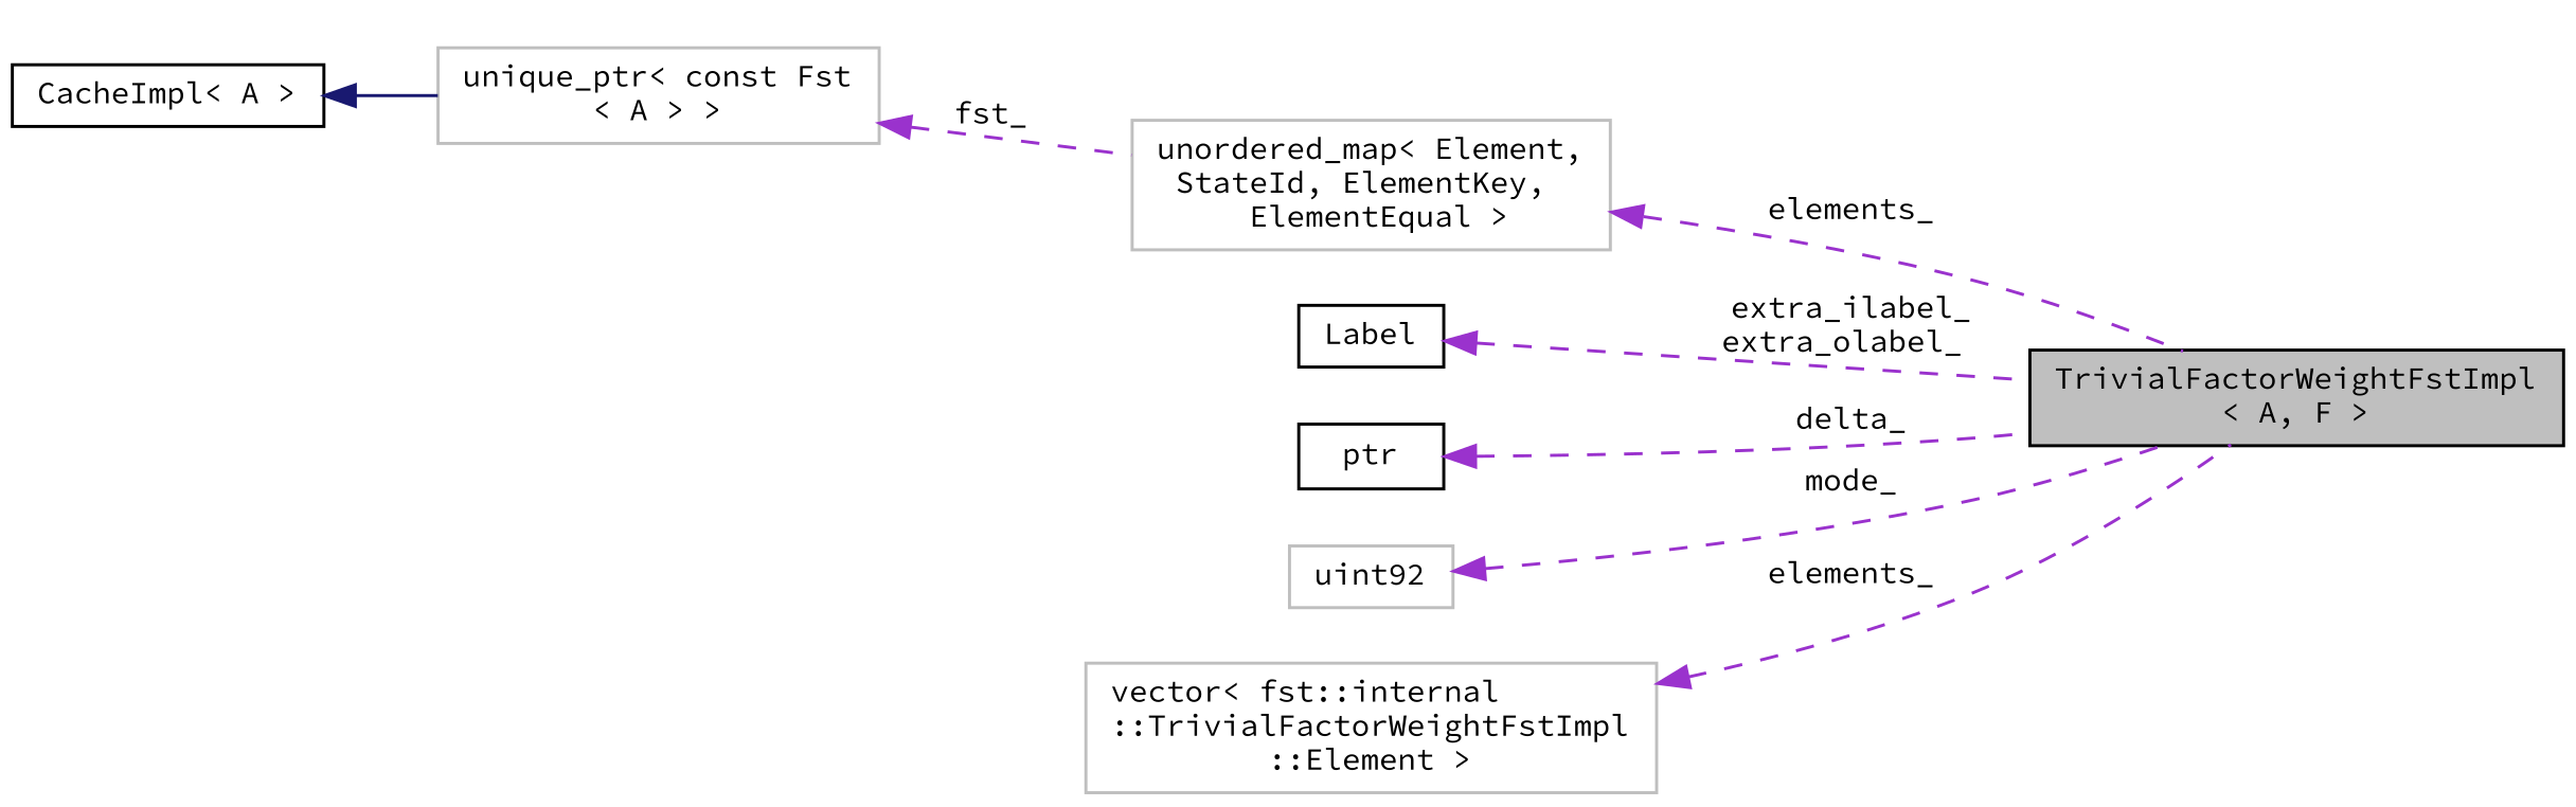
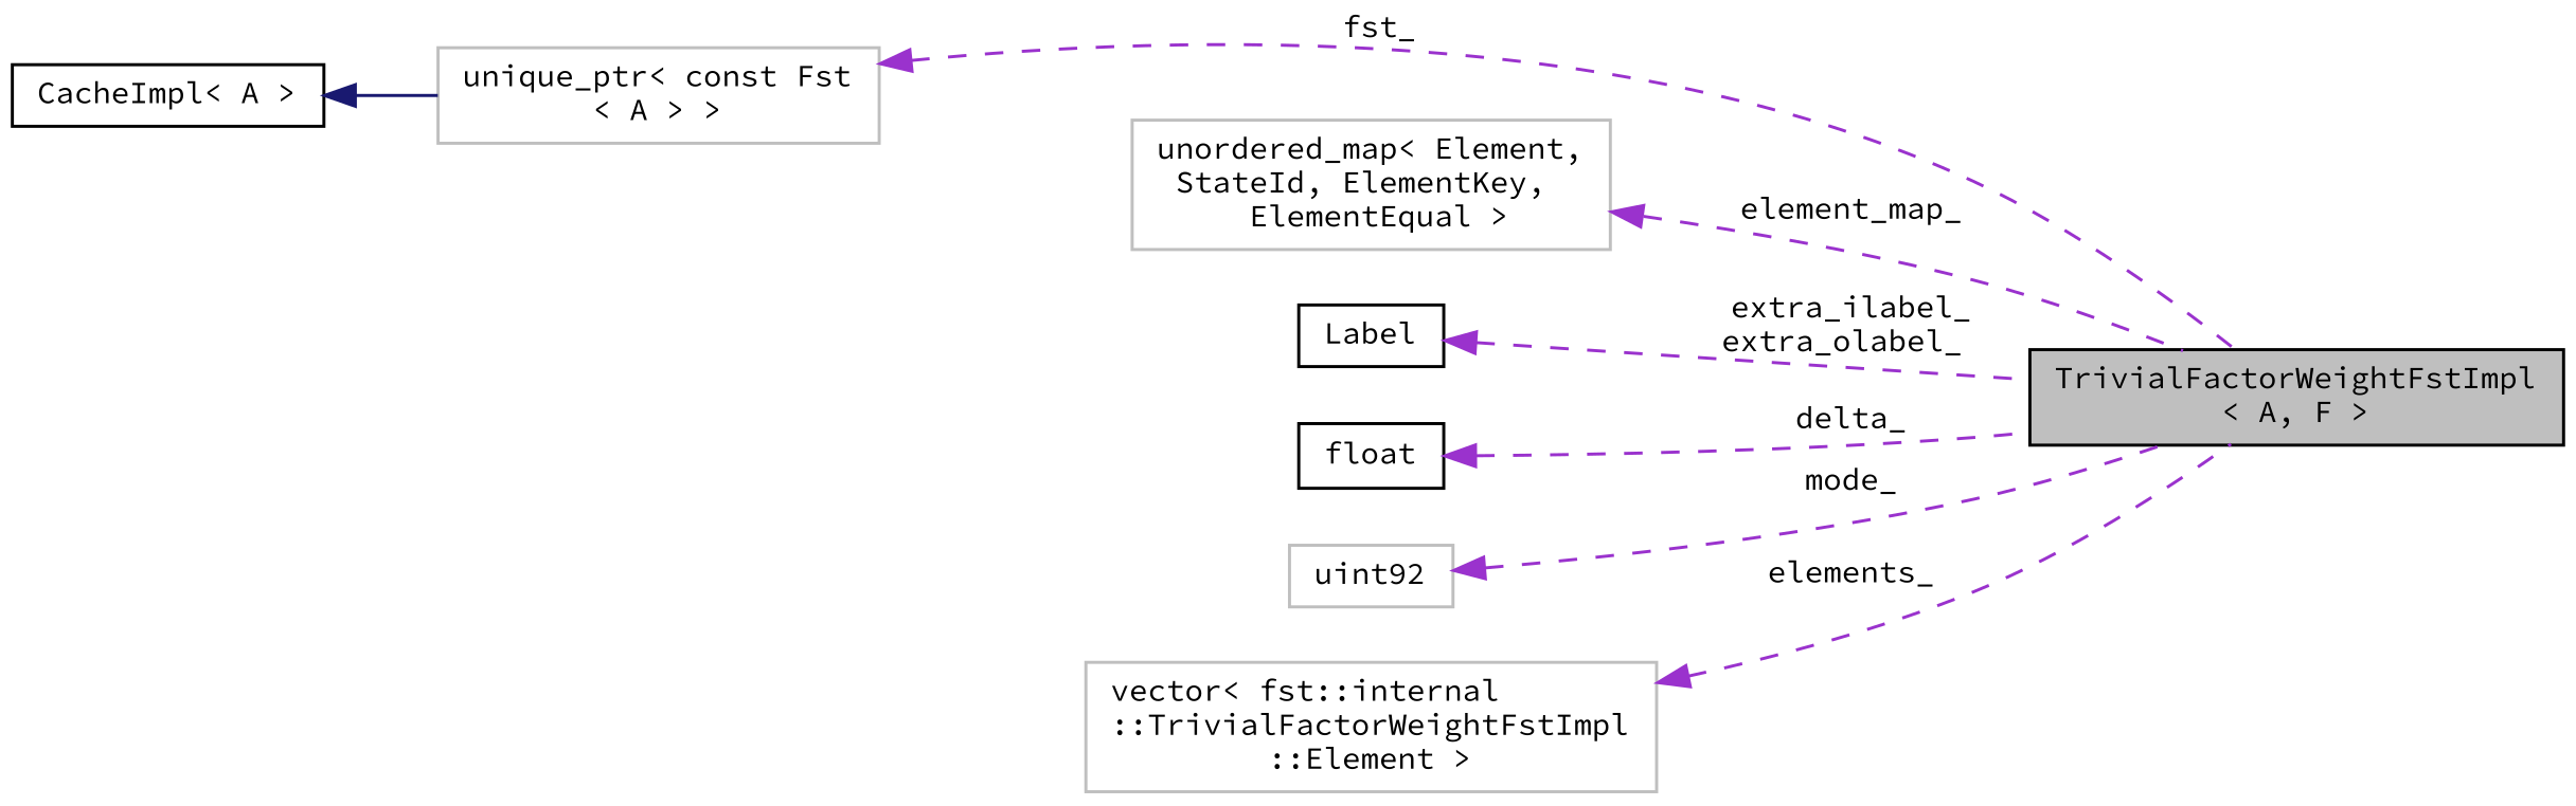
  digraph {
    fontname="Source Code Pro"
    rankdir=LR
    node [color=black fillcolor=white fontname="Source Code Pro" fontsize=10 shape=record style=filled]
    edge [color=darkorchid3 dir=back fontname="Source Code Pro" fontsize=10 labelfontname=Helvetica labelfontsize=10 style=dashed]
    n1 [fillcolor=grey75 fontcolor=black height=0.2 label="TrivialFactorWeightFstImpl\l\< A, F \>" width=0.4]
    n2 [height=0.2 label="CacheImpl\< A \>" width=0.4]
    n3 [color=grey75 height=0.2 label="unique_ptr\< const Fst\l\< A \> \>" width=0.4]
    n4 [height=0.2 label=Label width=0.4]
-   n5 [height=0.2 label=ptr width=0.4]
+   n5 [height=0.2 label=float width=0.4]
    n6 [color=grey75 height=0.2 label="unordered_map\< Element,\l StateId, ElementKey,\l ElementEqual \>" width=0.4]
    n7 [color=grey75 height=0.2 label=uint92 width=0.4]
    n8 [color=grey75 height=0.2 label="vector\< fst::internal\l::TrivialFactorWeightFstImpl\l::Element \>" width=0.4]
    n2 -> n3 [color=midnightblue style=solid]
-   n3 -> n6 [label=" fst_"]
+   n3 -> n1 [label=" fst_"]
    n4 -> n1 [label=" extra_ilabel_\nextra_olabel_"]
    n5 -> n1 [label=" delta_"]
-   n6 -> n1 [label=" elements_"]
+   n6 -> n1 [label=" element_map_"]
    n7 -> n1 [label=" mode_"]
    n8 -> n1 [label=" elements_"]
  }
